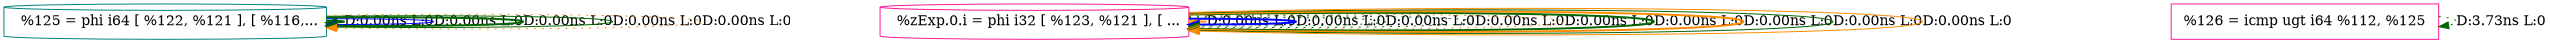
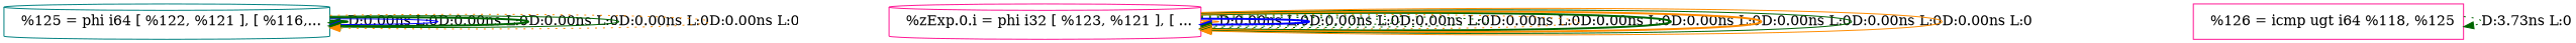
  digraph {
    node [color=deeppink shape=cylinder]
    edge [color=darkgreen style=bold]
    n1 [label="  %125 = phi i64 [ %122, %121 ], [ %116,..." color=teal]
    n2 [label="  %zExp.0.i = phi i32 [ %123, %121 ], [ ..."]
-   n3 [label="%126 = icmp ugt i64 %112, %125" shape=box]
+   n3 [label="  %126 = icmp ugt i64 %118, %125" shape=box]
    n1 -> n1 [label="D:0.00ns L:0"]
    n1 -> n1 [color=blue label="D:0.00ns L:0" style=solid]
    n1 -> n1 [label="D:0.00ns L:0"]
    n1 -> n1 [label="D:0.00ns L:0" style=solid]
    n1 -> n1 [color=darkorange label="D:0.00ns L:0" style=dotted]
    n2 -> n2 [color=darkorange label="D:0.00ns L:0" style=solid]
    n2 -> n2 [color=blue label="D:0.00ns L:0"]
    n2 -> n2 [label="D:0.00ns L:0" style=dotted]
    n2 -> n2 [label="D:0.00ns L:0" style=dotted]
    n2 -> n2 [color=darkorange label="D:0.00ns L:0" style=dotted]
    n2 -> n2 [label="D:0.00ns L:0"]
    n2 -> n2 [color=darkorange label="D:0.00ns L:0"]
    n2 -> n2 [label="D:0.00ns L:0" style=solid]
    n2 -> n2 [color=darkorange label="D:0.00ns L:0" style=solid]
    n3 -> n3 [label="D:3.73ns L:0" style=dotted]
  }
